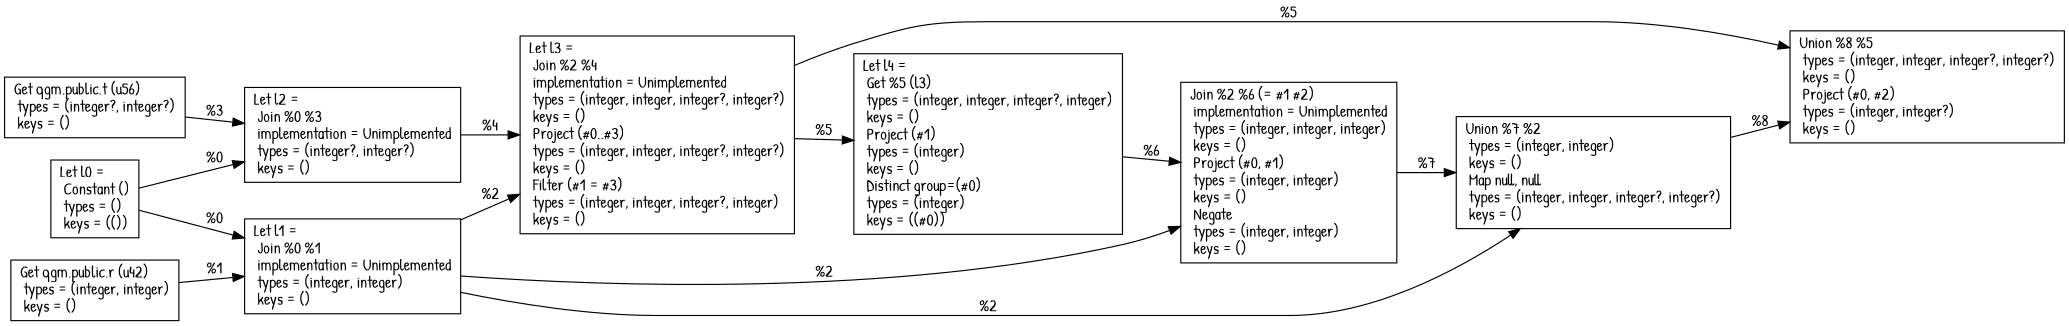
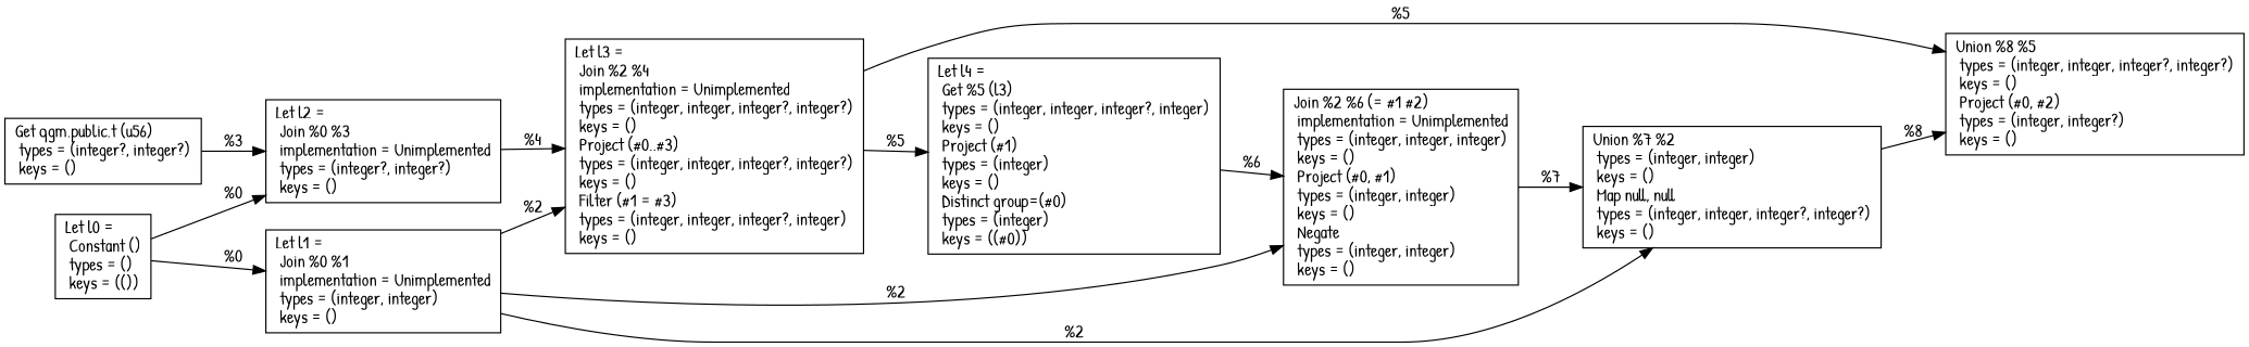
  digraph {
    rankdir=LR
    fontname="Patrick Hand"
    node [shape=record fontname="Patrick Hand"]
    edge [fontname="Patrick Hand"]
    n1 [label="Let l0 =\l Constant ()\l  types = ()\l  keys = (())\l"]
    n2 [label="Let l1 =\l Join %0 %1\l  implementation = Unimplemented\l  types = (integer, integer)\l  keys = ()\l"]
    n3 [label="Let l2 =\l Join %0 %3\l  implementation = Unimplemented\l  types = (integer?, integer?)\l  keys = ()\l"]
-   n4 [label=" Get qgm.public.r (u42)\l  types = (integer, integer)\l  keys = ()\l"]
    n5 [label="Let l3 =\l Join %2 %4\l  implementation = Unimplemented\l  types = (integer, integer, integer?, integer?)\l  keys = ()\l Project (#0..#3)\l  types = (integer, integer, integer?, integer?)\l  keys = ()\l Filter (#1 = #3)\l  types = (integer, integer, integer?, integer)\l  keys = ()\l"]
    n6 [label=" Join %2 %6 (= #1 #2)\l  implementation = Unimplemented\l  types = (integer, integer, integer)\l  keys = ()\l Project (#0, #1)\l  types = (integer, integer)\l  keys = ()\l Negate\l  types = (integer, integer)\l  keys = ()\l"]
    n7 [label=" Union %7 %2\l  types = (integer, integer)\l  keys = ()\l Map null, null\l  types = (integer, integer, integer?, integer?)\l  keys = ()\l"]
    n8 [label=" Get qgm.public.t (u56)\l  types = (integer?, integer?)\l  keys = ()\l"]
    n9 [label="Let l4 =\l Get %5 (l3)\l  types = (integer, integer, integer?, integer)\l  keys = ()\l Project (#1)\l  types = (integer)\l  keys = ()\l Distinct group=(#0)\l  types = (integer)\l  keys = ((#0))\l"]
    n10 [label=" Union %8 %5\l  types = (integer, integer, integer?, integer?)\l  keys = ()\l Project (#0, #2)\l  types = (integer, integer?)\l  keys = ()\l"]
    n1 -> n2 [label="%0\l"]
    n1 -> n3 [label="%0\l"]
    n2 -> n5 [label="%2\l"]
    n2 -> n6 [label="%2\l"]
    n2 -> n7 [label="%2\l"]
    n3 -> n5 [label="%4\l"]
-   n4 -> n2 [label="%1\l"]
    n5 -> n9 [label="%5\l"]
    n5 -> n10 [label="%5\l"]
    n6 -> n7 [label="%7\l"]
    n7 -> n10 [label="%8\l"]
    n8 -> n3 [label="%3\l"]
    n9 -> n6 [label="%6\l"]
  }
